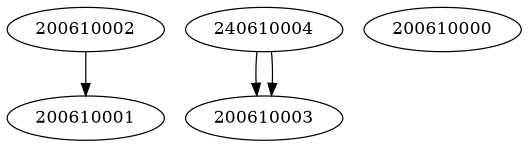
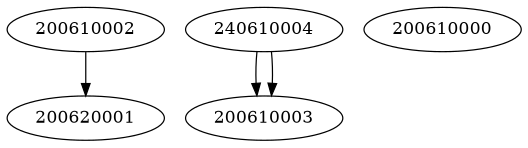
  digraph {
    200610002
-   200610001
+   200610001 [label=200620001]
    n3 [label=240610004]
    200610003
    200610000
    200610002 -> 200610001
    n3 -> 200610003
    n3 -> 200610003
  }
